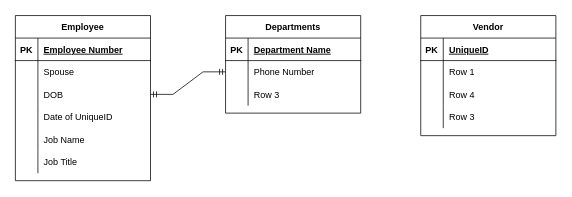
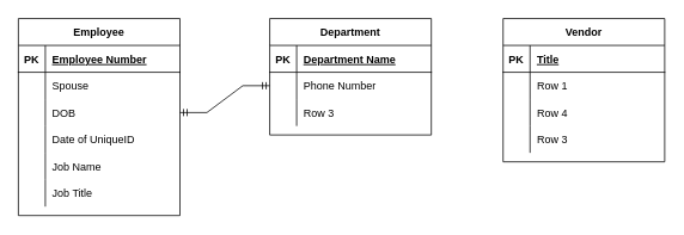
  <mxCell id="0" />
  <mxCell id="1" parent="0" />
  <mxCell id="2" value="Employee" style="shape=table;startSize=30;container=1;collapsible=1;childLayout=tableLayout;fixedRows=1;rowLines=0;fontStyle=1;align=center;resizeLast=1;" vertex="1" parent="1"><mxGeometry x="20" y="20" width="180" height="220" as="geometry" /></mxCell>
  <mxCell id="3" value="" style="shape=tableRow;horizontal=0;startSize=0;swimlaneHead=0;swimlaneBody=0;fillColor=none;collapsible=0;dropTarget=0;points=[[0,0.5],[1,0.5]];portConstraint=eastwest;top=0;left=0;right=0;bottom=1;" vertex="1" parent="2"><mxGeometry y="30" width="180" height="30" as="geometry" /></mxCell>
  <mxCell id="4" value="PK" style="shape=partialRectangle;connectable=0;fillColor=none;top=0;left=0;bottom=0;right=0;fontStyle=1;overflow=hidden;" vertex="1" parent="3"><mxGeometry width="30" height="30" as="geometry"><mxRectangle width="30" height="30" as="alternateBounds" /></mxGeometry></mxCell>
  <mxCell id="5" value="Employee Number" style="shape=partialRectangle;connectable=0;fillColor=none;top=0;left=0;bottom=0;right=0;align=left;spacingLeft=6;fontStyle=5;overflow=hidden;" vertex="1" parent="3"><mxGeometry x="30" width="150" height="30" as="geometry"><mxRectangle width="150" height="30" as="alternateBounds" /></mxGeometry></mxCell>
  <mxCell id="6" value="" style="shape=tableRow;horizontal=0;startSize=0;swimlaneHead=0;swimlaneBody=0;fillColor=none;collapsible=0;dropTarget=0;points=[[0,0.5],[1,0.5]];portConstraint=eastwest;top=0;left=0;right=0;bottom=0;" vertex="1" parent="2"><mxGeometry y="60" width="180" height="30" as="geometry" /></mxCell>
  <mxCell id="7" value="" style="shape=partialRectangle;connectable=0;fillColor=none;top=0;left=0;bottom=0;right=0;editable=1;overflow=hidden;" vertex="1" parent="6"><mxGeometry width="30" height="30" as="geometry"><mxRectangle width="30" height="30" as="alternateBounds" /></mxGeometry></mxCell>
  <mxCell id="8" value="Spouse" style="shape=partialRectangle;connectable=0;fillColor=none;top=0;left=0;bottom=0;right=0;align=left;spacingLeft=6;overflow=hidden;" vertex="1" parent="6"><mxGeometry x="30" width="150" height="30" as="geometry"><mxRectangle width="150" height="30" as="alternateBounds" /></mxGeometry></mxCell>
  <mxCell id="9" value="" style="shape=tableRow;horizontal=0;startSize=0;swimlaneHead=0;swimlaneBody=0;fillColor=none;collapsible=0;dropTarget=0;points=[[0,0.5],[1,0.5]];portConstraint=eastwest;top=0;left=0;right=0;bottom=0;" vertex="1" parent="2"><mxGeometry y="90" width="180" height="30" as="geometry" /></mxCell>
  <mxCell id="10" value="" style="shape=partialRectangle;connectable=0;fillColor=none;top=0;left=0;bottom=0;right=0;editable=1;overflow=hidden;" vertex="1" parent="9"><mxGeometry width="30" height="30" as="geometry"><mxRectangle width="30" height="30" as="alternateBounds" /></mxGeometry></mxCell>
  <mxCell id="11" value="DOB" style="shape=partialRectangle;connectable=0;fillColor=none;top=0;left=0;bottom=0;right=0;align=left;spacingLeft=6;overflow=hidden;" vertex="1" parent="9"><mxGeometry x="30" width="150" height="30" as="geometry"><mxRectangle width="150" height="30" as="alternateBounds" /></mxGeometry></mxCell>
  <mxCell id="12" value="" style="shape=tableRow;horizontal=0;startSize=0;swimlaneHead=0;swimlaneBody=0;fillColor=none;collapsible=0;dropTarget=0;points=[[0,0.5],[1,0.5]];portConstraint=eastwest;top=0;left=0;right=0;bottom=0;" vertex="1" parent="2"><mxGeometry y="120" width="180" height="30" as="geometry" /></mxCell>
  <mxCell id="13" value="" style="shape=partialRectangle;connectable=0;fillColor=none;top=0;left=0;bottom=0;right=0;editable=1;overflow=hidden;" vertex="1" parent="12"><mxGeometry width="30" height="30" as="geometry"><mxRectangle width="30" height="30" as="alternateBounds" /></mxGeometry></mxCell>
  <mxCell id="14" value="Date of UniqueID" style="shape=partialRectangle;connectable=0;fillColor=none;top=0;left=0;bottom=0;right=0;align=left;spacingLeft=6;overflow=hidden;" vertex="1" parent="12"><mxGeometry x="30" width="150" height="30" as="geometry"><mxRectangle width="150" height="30" as="alternateBounds" /></mxGeometry></mxCell>
  <mxCell id="15" value="" style="shape=tableRow;horizontal=0;startSize=0;swimlaneHead=0;swimlaneBody=0;fillColor=none;collapsible=0;dropTarget=0;points=[[0,0.5],[1,0.5]];portConstraint=eastwest;top=0;left=0;right=0;bottom=0;" vertex="1" parent="2"><mxGeometry y="150" width="180" height="30" as="geometry" /></mxCell>
  <mxCell id="16" value="" style="shape=partialRectangle;connectable=0;fillColor=none;top=0;left=0;bottom=0;right=0;editable=1;overflow=hidden;" vertex="1" parent="15"><mxGeometry width="30" height="30" as="geometry"><mxRectangle width="30" height="30" as="alternateBounds" /></mxGeometry></mxCell>
  <mxCell id="17" value="Job Name" style="shape=partialRectangle;connectable=0;fillColor=none;top=0;left=0;bottom=0;right=0;align=left;spacingLeft=6;overflow=hidden;" vertex="1" parent="15"><mxGeometry x="30" width="150" height="30" as="geometry"><mxRectangle width="150" height="30" as="alternateBounds" /></mxGeometry></mxCell>
  <mxCell id="18" value="" style="shape=tableRow;horizontal=0;startSize=0;swimlaneHead=0;swimlaneBody=0;fillColor=none;collapsible=0;dropTarget=0;points=[[0,0.5],[1,0.5]];portConstraint=eastwest;top=0;left=0;right=0;bottom=0;" vertex="1" parent="2"><mxGeometry y="180" width="180" height="30" as="geometry" /></mxCell>
  <mxCell id="19" value="" style="shape=partialRectangle;connectable=0;fillColor=none;top=0;left=0;bottom=0;right=0;editable=1;overflow=hidden;" vertex="1" parent="18"><mxGeometry width="30" height="30" as="geometry"><mxRectangle width="30" height="30" as="alternateBounds" /></mxGeometry></mxCell>
  <mxCell id="20" value="Job Title" style="shape=partialRectangle;connectable=0;fillColor=none;top=0;left=0;bottom=0;right=0;align=left;spacingLeft=6;overflow=hidden;" vertex="1" parent="18"><mxGeometry x="30" width="150" height="30" as="geometry"><mxRectangle width="150" height="30" as="alternateBounds" /></mxGeometry></mxCell>
- <mxCell id="21" value="Departments" style="shape=table;startSize=30;container=1;collapsible=1;childLayout=tableLayout;fixedRows=1;rowLines=0;fontStyle=1;align=center;resizeLast=1;" vertex="1" parent="1"><mxGeometry x="300" y="20" width="180" height="130" as="geometry" /></mxCell>
+ <mxCell id="21" value="Department" style="shape=table;startSize=30;container=1;collapsible=1;childLayout=tableLayout;fixedRows=1;rowLines=0;fontStyle=1;align=center;resizeLast=1;" vertex="1" parent="1"><mxGeometry x="300" y="20" width="180" height="130" as="geometry" /></mxCell>
  <mxCell id="22" value="" style="shape=tableRow;horizontal=0;startSize=0;swimlaneHead=0;swimlaneBody=0;fillColor=none;collapsible=0;dropTarget=0;points=[[0,0.5],[1,0.5]];portConstraint=eastwest;top=0;left=0;right=0;bottom=1;" vertex="1" parent="21"><mxGeometry y="30" width="180" height="30" as="geometry" /></mxCell>
  <mxCell id="23" value="PK" style="shape=partialRectangle;connectable=0;fillColor=none;top=0;left=0;bottom=0;right=0;fontStyle=1;overflow=hidden;" vertex="1" parent="22"><mxGeometry width="30" height="30" as="geometry"><mxRectangle width="30" height="30" as="alternateBounds" /></mxGeometry></mxCell>
  <mxCell id="24" value="Department Name" style="shape=partialRectangle;connectable=0;fillColor=none;top=0;left=0;bottom=0;right=0;align=left;spacingLeft=6;fontStyle=5;overflow=hidden;" vertex="1" parent="22"><mxGeometry x="30" width="150" height="30" as="geometry"><mxRectangle width="150" height="30" as="alternateBounds" /></mxGeometry></mxCell>
  <mxCell id="25" value="" style="shape=tableRow;horizontal=0;startSize=0;swimlaneHead=0;swimlaneBody=0;fillColor=none;collapsible=0;dropTarget=0;points=[[0,0.5],[1,0.5]];portConstraint=eastwest;top=0;left=0;right=0;bottom=0;" vertex="1" parent="21"><mxGeometry y="60" width="180" height="30" as="geometry" /></mxCell>
  <mxCell id="26" value="" style="shape=partialRectangle;connectable=0;fillColor=none;top=0;left=0;bottom=0;right=0;editable=1;overflow=hidden;" vertex="1" parent="25"><mxGeometry width="30" height="30" as="geometry"><mxRectangle width="30" height="30" as="alternateBounds" /></mxGeometry></mxCell>
  <mxCell id="27" value="Phone Number" style="shape=partialRectangle;connectable=0;fillColor=none;top=0;left=0;bottom=0;right=0;align=left;spacingLeft=6;overflow=hidden;" vertex="1" parent="25"><mxGeometry x="30" width="150" height="30" as="geometry"><mxRectangle width="150" height="30" as="alternateBounds" /></mxGeometry></mxCell>
  <mxCell id="28" value="" style="shape=tableRow;horizontal=0;startSize=0;swimlaneHead=0;swimlaneBody=0;fillColor=none;collapsible=0;dropTarget=0;points=[[0,0.5],[1,0.5]];portConstraint=eastwest;top=0;left=0;right=0;bottom=0;" vertex="1" parent="21"><mxGeometry y="90" width="180" height="30" as="geometry" /></mxCell>
  <mxCell id="29" value="" style="shape=partialRectangle;connectable=0;fillColor=none;top=0;left=0;bottom=0;right=0;editable=1;overflow=hidden;" vertex="1" parent="28"><mxGeometry width="30" height="30" as="geometry"><mxRectangle width="30" height="30" as="alternateBounds" /></mxGeometry></mxCell>
  <mxCell id="30" value="Row 3" style="shape=partialRectangle;connectable=0;fillColor=none;top=0;left=0;bottom=0;right=0;align=left;spacingLeft=6;overflow=hidden;" vertex="1" parent="28"><mxGeometry x="30" width="150" height="30" as="geometry"><mxRectangle width="150" height="30" as="alternateBounds" /></mxGeometry></mxCell>
  <mxCell id="31" value="" style="edgeStyle=entityRelationEdgeStyle;fontSize=12;html=1;endArrow=ERmandOne;startArrow=ERmandOne;rounded=0;exitX=1;exitY=0.5;exitDx=0;exitDy=0;entryX=0;entryY=0.5;entryDx=0;entryDy=0;" edge="1" parent="1" source="9" target="25"><mxGeometry width="100" height="100" relative="1" as="geometry"><mxPoint x="300" y="290" as="sourcePoint" /><mxPoint x="400" y="190" as="targetPoint" /></mxGeometry></mxCell>
  <mxCell id="32" value="Vendor" style="shape=table;startSize=30;container=1;collapsible=1;childLayout=tableLayout;fixedRows=1;rowLines=0;fontStyle=1;align=center;resizeLast=1;" vertex="1" parent="1"><mxGeometry x="560" y="20" width="180" height="160" as="geometry" /></mxCell>
  <mxCell id="33" value="" style="shape=tableRow;horizontal=0;startSize=0;swimlaneHead=0;swimlaneBody=0;fillColor=none;collapsible=0;dropTarget=0;points=[[0,0.5],[1,0.5]];portConstraint=eastwest;top=0;left=0;right=0;bottom=1;" vertex="1" parent="32"><mxGeometry y="30" width="180" height="30" as="geometry" /></mxCell>
  <mxCell id="34" value="PK" style="shape=partialRectangle;connectable=0;fillColor=none;top=0;left=0;bottom=0;right=0;fontStyle=1;overflow=hidden;" vertex="1" parent="33"><mxGeometry width="30" height="30" as="geometry"><mxRectangle width="30" height="30" as="alternateBounds" /></mxGeometry></mxCell>
- <mxCell id="35" value="UniqueID" style="shape=partialRectangle;connectable=0;fillColor=none;top=0;left=0;bottom=0;right=0;align=left;spacingLeft=6;fontStyle=5;overflow=hidden;" vertex="1" parent="33"><mxGeometry x="30" width="150" height="30" as="geometry"><mxRectangle width="150" height="30" as="alternateBounds" /></mxGeometry></mxCell>
+ <mxCell id="35" value="Title" style="shape=partialRectangle;connectable=0;fillColor=none;top=0;left=0;bottom=0;right=0;align=left;spacingLeft=6;fontStyle=5;overflow=hidden;" vertex="1" parent="33"><mxGeometry x="30" width="150" height="30" as="geometry"><mxRectangle width="150" height="30" as="alternateBounds" /></mxGeometry></mxCell>
  <mxCell id="36" value="" style="shape=tableRow;horizontal=0;startSize=0;swimlaneHead=0;swimlaneBody=0;fillColor=none;collapsible=0;dropTarget=0;points=[[0,0.5],[1,0.5]];portConstraint=eastwest;top=0;left=0;right=0;bottom=0;" vertex="1" parent="32"><mxGeometry y="60" width="180" height="30" as="geometry" /></mxCell>
  <mxCell id="37" value="" style="shape=partialRectangle;connectable=0;fillColor=none;top=0;left=0;bottom=0;right=0;editable=1;overflow=hidden;" vertex="1" parent="36"><mxGeometry width="30" height="30" as="geometry"><mxRectangle width="30" height="30" as="alternateBounds" /></mxGeometry></mxCell>
  <mxCell id="38" value="Row 1" style="shape=partialRectangle;connectable=0;fillColor=none;top=0;left=0;bottom=0;right=0;align=left;spacingLeft=6;overflow=hidden;" vertex="1" parent="36"><mxGeometry x="30" width="150" height="30" as="geometry"><mxRectangle width="150" height="30" as="alternateBounds" /></mxGeometry></mxCell>
  <mxCell id="39" value="" style="shape=tableRow;horizontal=0;startSize=0;swimlaneHead=0;swimlaneBody=0;fillColor=none;collapsible=0;dropTarget=0;points=[[0,0.5],[1,0.5]];portConstraint=eastwest;top=0;left=0;right=0;bottom=0;" vertex="1" parent="32"><mxGeometry y="90" width="180" height="30" as="geometry" /></mxCell>
  <mxCell id="40" value="" style="shape=partialRectangle;connectable=0;fillColor=none;top=0;left=0;bottom=0;right=0;editable=1;overflow=hidden;" vertex="1" parent="39"><mxGeometry width="30" height="30" as="geometry"><mxRectangle width="30" height="30" as="alternateBounds" /></mxGeometry></mxCell>
  <mxCell id="41" value="Row 4" style="shape=partialRectangle;connectable=0;fillColor=none;top=0;left=0;bottom=0;right=0;align=left;spacingLeft=6;overflow=hidden;" vertex="1" parent="39"><mxGeometry x="30" width="150" height="30" as="geometry"><mxRectangle width="150" height="30" as="alternateBounds" /></mxGeometry></mxCell>
  <mxCell id="42" value="" style="shape=tableRow;horizontal=0;startSize=0;swimlaneHead=0;swimlaneBody=0;fillColor=none;collapsible=0;dropTarget=0;points=[[0,0.5],[1,0.5]];portConstraint=eastwest;top=0;left=0;right=0;bottom=0;" vertex="1" parent="32"><mxGeometry y="120" width="180" height="30" as="geometry" /></mxCell>
  <mxCell id="43" value="" style="shape=partialRectangle;connectable=0;fillColor=none;top=0;left=0;bottom=0;right=0;editable=1;overflow=hidden;" vertex="1" parent="42"><mxGeometry width="30" height="30" as="geometry"><mxRectangle width="30" height="30" as="alternateBounds" /></mxGeometry></mxCell>
  <mxCell id="44" value="Row 3" style="shape=partialRectangle;connectable=0;fillColor=none;top=0;left=0;bottom=0;right=0;align=left;spacingLeft=6;overflow=hidden;" vertex="1" parent="42"><mxGeometry x="30" width="150" height="30" as="geometry"><mxRectangle width="150" height="30" as="alternateBounds" /></mxGeometry></mxCell>
